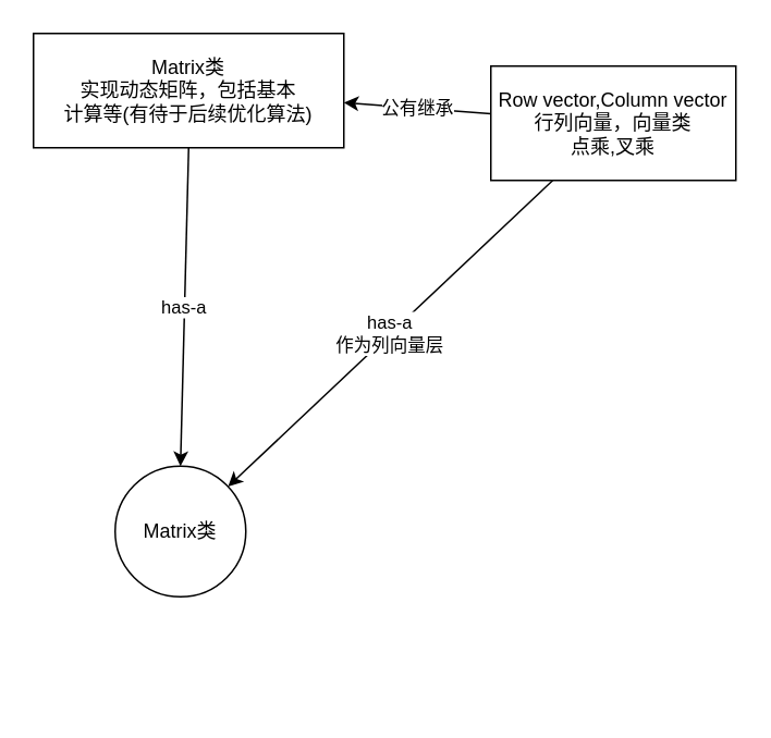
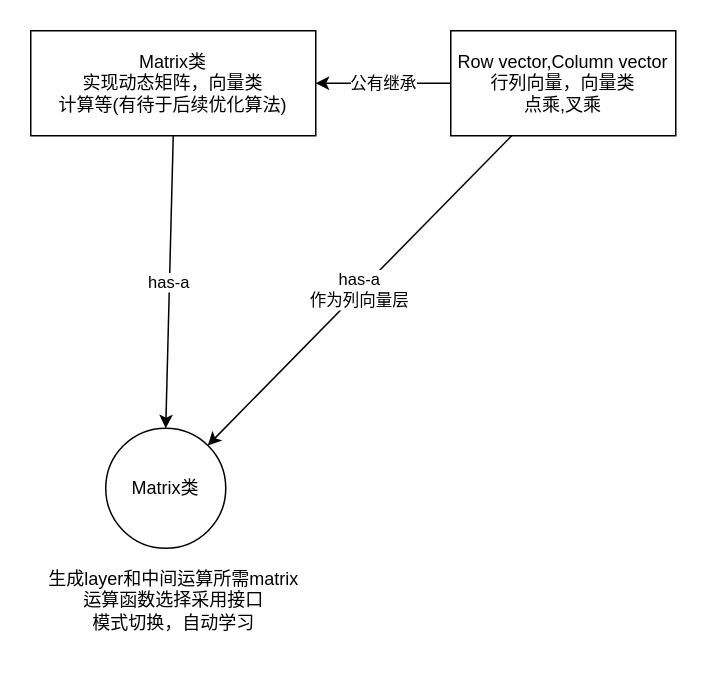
  <mxCell id="0" />
  <mxCell id="1" parent="0" />
  <mxCell id="2" value="has-a" style="edgeStyle=none;html=1;entryX=0.5;entryY=0;entryDx=0;entryDy=0;exitX=0.5;exitY=1;exitDx=0;exitDy=0;" edge="1" parent="1" source="3" target="7"><mxGeometry relative="1" as="geometry" /></mxCell>
- <mxCell id="3" value="Matrix类&lt;br&gt;实现动态矩阵，包括基本&lt;br&gt;计算等(有待于后续优化算法)" style="whiteSpace=wrap;html=1;" parent="1" vertex="1"><mxGeometry x="20" y="20" width="190" height="70" as="geometry" /></mxCell>
+ <mxCell id="3" value="Matrix类&lt;br&gt;实现动态矩阵，向量类&lt;br&gt;计算等(有待于后续优化算法)" style="whiteSpace=wrap;html=1;" parent="1" vertex="1"><mxGeometry x="20" y="20" width="190" height="70" as="geometry" /></mxCell>
  <mxCell id="4" value="公有继承" style="edgeStyle=none;html=1;" edge="1" parent="1" source="5" target="3"><mxGeometry relative="1" as="geometry" /></mxCell>
- <mxCell id="5" value="Row vector,Column vector行列向量，向量类&lt;br&gt;点乘,叉乘" style="whiteSpace=wrap;html=1;" parent="1" vertex="1"><mxGeometry x="300" y="40" width="150" height="70" as="geometry" /></mxCell>
+ <mxCell id="5" value="Row vector,Column vector行列向量，向量类&lt;br&gt;点乘,叉乘" style="whiteSpace=wrap;html=1;" parent="1" vertex="1"><mxGeometry x="300" y="20" width="150" height="70" as="geometry" /></mxCell>
  <mxCell id="6" value="has-a&lt;br&gt;作为列向量层" style="edgeStyle=none;html=1;" edge="1" parent="1" source="5" target="7"><mxGeometry relative="1" as="geometry"><mxPoint x="315" y="236" as="sourcePoint" /></mxGeometry></mxCell>
  <mxCell id="7" value="Matrix类" style="ellipse;whiteSpace=wrap;html=1;" parent="1" vertex="1"><mxGeometry x="70" y="285" width="80" height="80" as="geometry" /></mxCell>
+ <mxCell id="8" value="生成layer和中间运算所需matrix&lt;br&gt;运算函数选择采用接口&lt;br&gt;模式切换，自动学习" style="text;html=1;align=center;verticalAlign=middle;resizable=0;points=[];autosize=1;strokeColor=none;fillColor=none;" parent="1" vertex="1"><mxGeometry x="20" y="370" width="190" height="60" as="geometry" /></mxCell>
